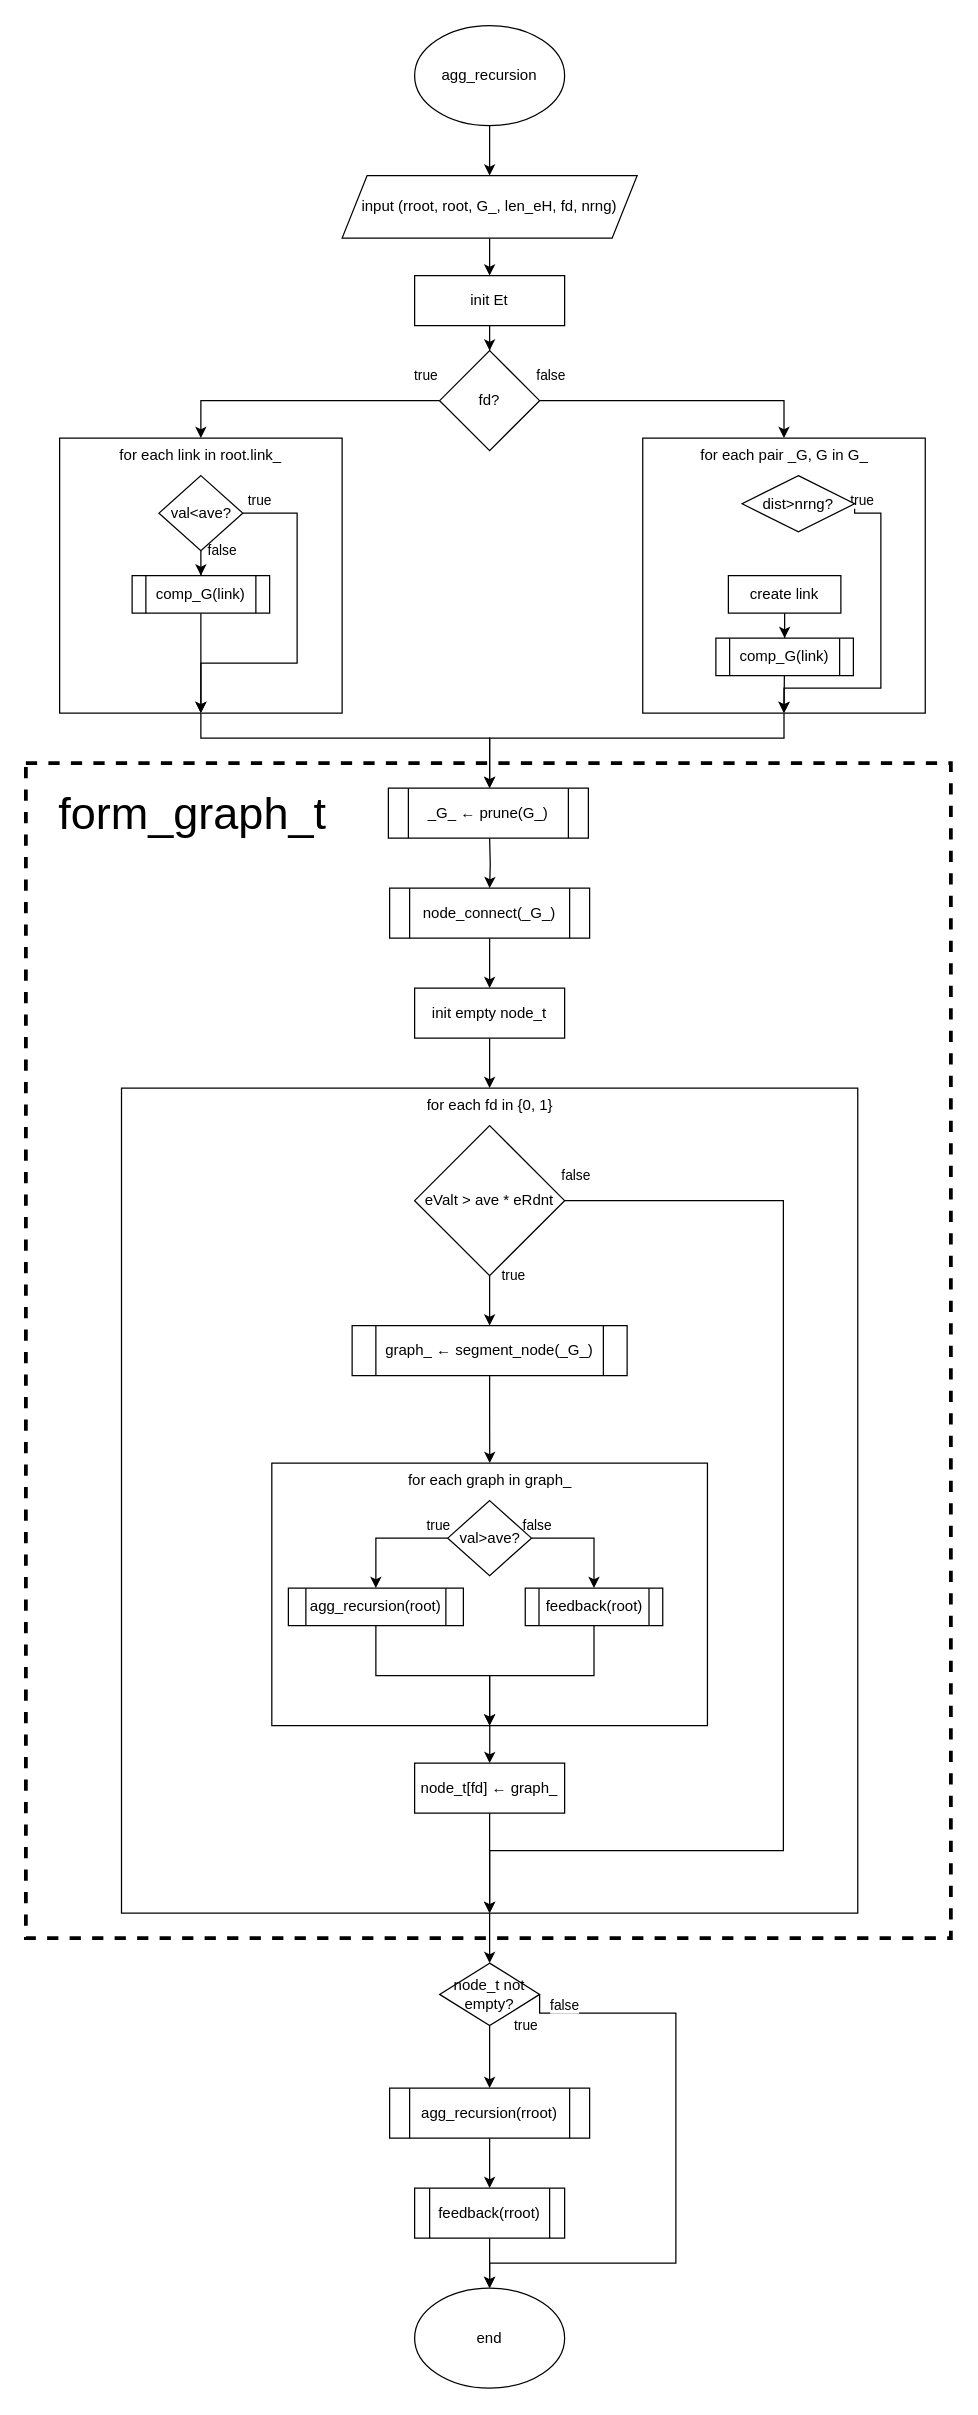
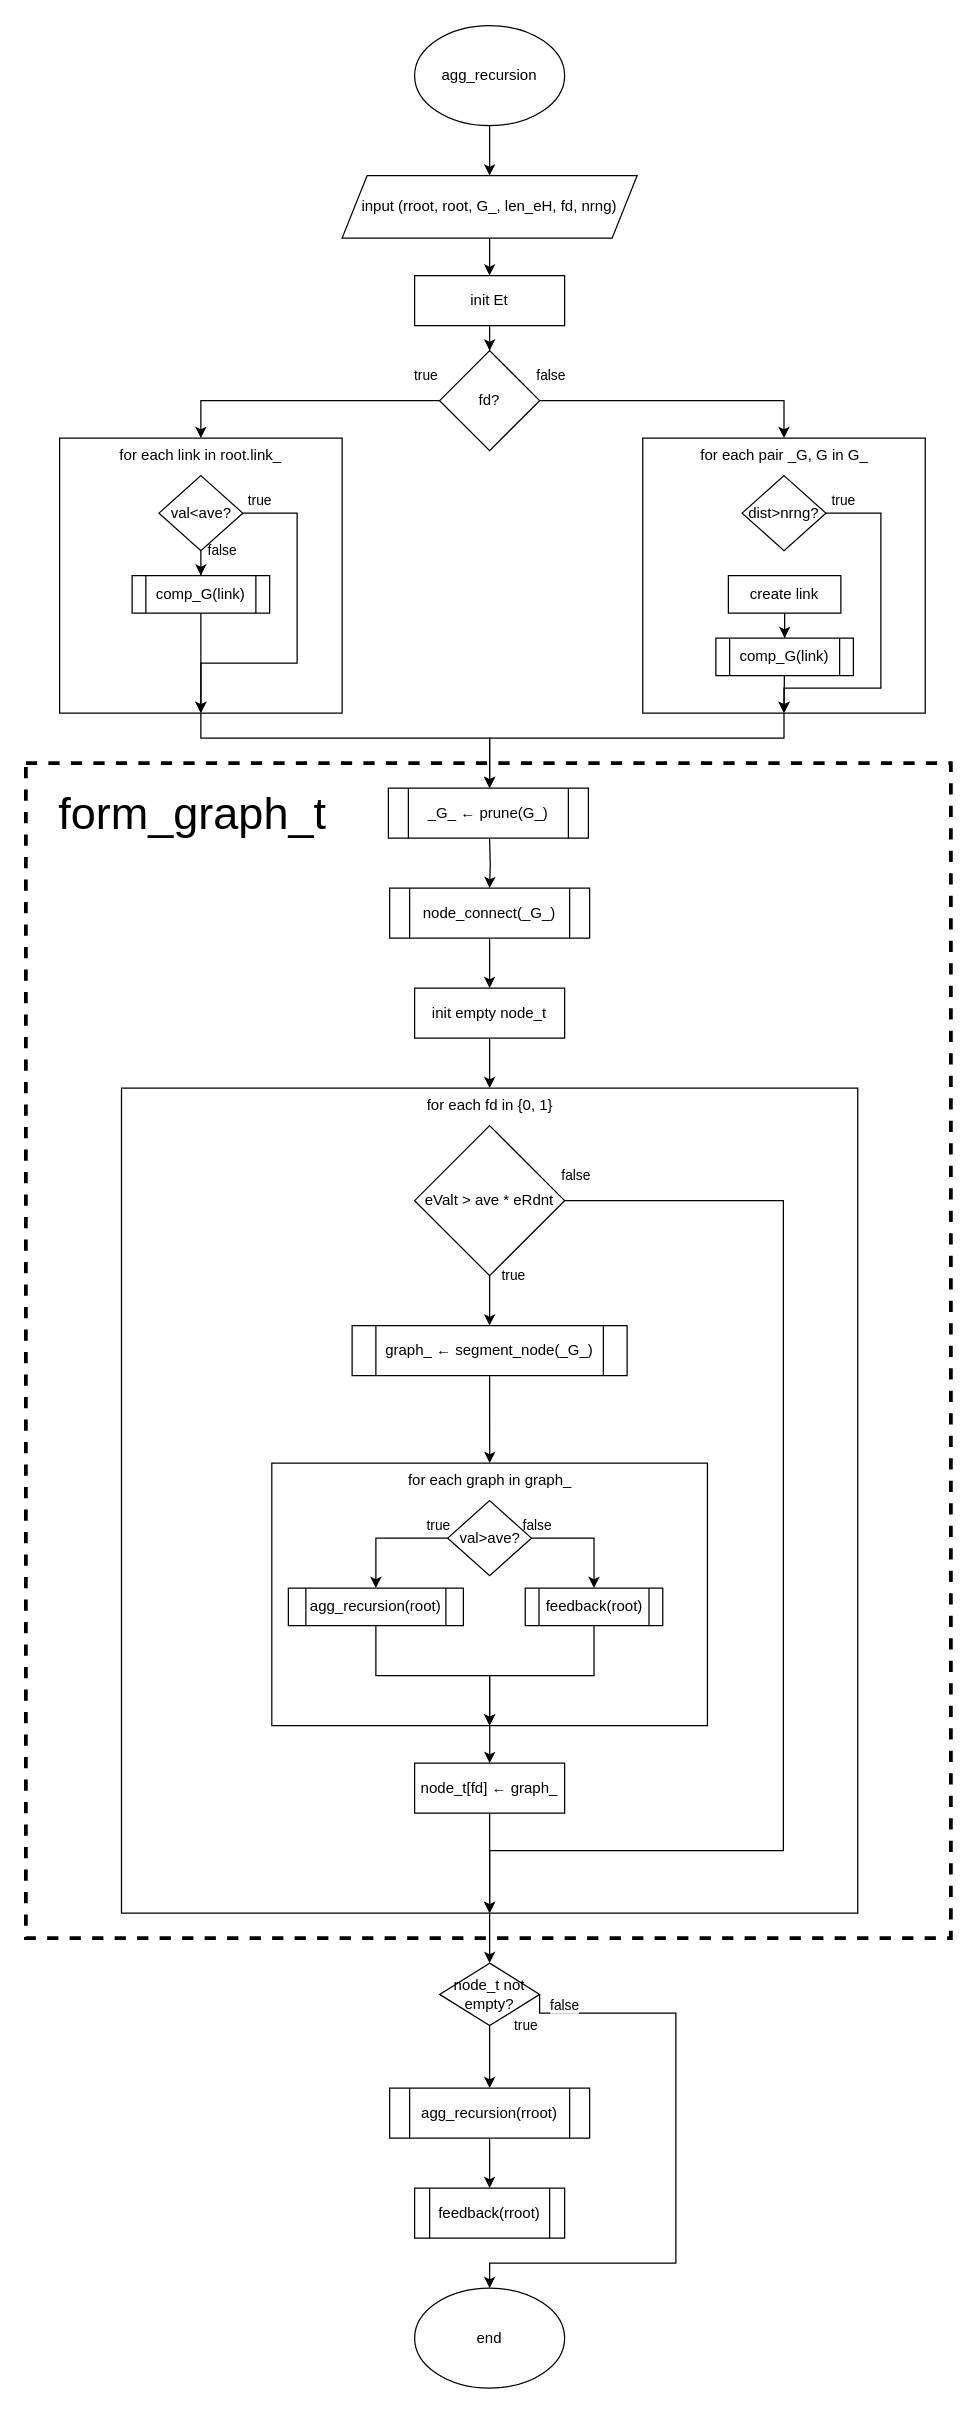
  <mxCell id="0" />
  <mxCell id="1" parent="0" />
  <mxCell id="2" value="" style="edgeStyle=orthogonalEdgeStyle;rounded=0;orthogonalLoop=1;jettySize=auto;html=1;" parent="1" source="3" target="6" edge="1"><mxGeometry relative="1" as="geometry" /></mxCell>
  <mxCell id="3" value="agg_recursion" style="ellipse;whiteSpace=wrap;html=1;" parent="1" vertex="1"><mxGeometry x="331" y="20" width="120" height="80" as="geometry" /></mxCell>
  <mxCell id="4" value="end" style="ellipse;whiteSpace=wrap;html=1;" parent="1" vertex="1"><mxGeometry x="331" y="1830" width="120" height="80" as="geometry" /></mxCell>
  <mxCell id="5" value="" style="edgeStyle=orthogonalEdgeStyle;rounded=0;orthogonalLoop=1;jettySize=auto;html=1;" parent="1" source="6" target="8" edge="1"><mxGeometry relative="1" as="geometry" /></mxCell>
  <mxCell id="6" value="input (rroot, root, G_, len_eH, fd, nrng)" style="shape=parallelogram;perimeter=parallelogramPerimeter;whiteSpace=wrap;html=1;fixedSize=1;" parent="1" vertex="1"><mxGeometry x="273" y="140" width="236" height="50" as="geometry" /></mxCell>
  <mxCell id="7" value="" style="edgeStyle=orthogonalEdgeStyle;rounded=0;orthogonalLoop=1;jettySize=auto;html=1;" parent="1" source="8" target="11" edge="1"><mxGeometry relative="1" as="geometry" /></mxCell>
  <mxCell id="8" value="init Et" style="whiteSpace=wrap;html=1;" parent="1" vertex="1"><mxGeometry x="331" y="220" width="120" height="40" as="geometry" /></mxCell>
  <mxCell id="9" value="false" style="edgeStyle=orthogonalEdgeStyle;rounded=0;orthogonalLoop=1;jettySize=auto;html=1;entryX=0.5;entryY=0;entryDx=0;entryDy=0;" parent="1" source="11" target="13" edge="1"><mxGeometry x="-0.92" y="20" relative="1" as="geometry"><mxPoint as="offset" /></mxGeometry></mxCell>
  <mxCell id="10" value="true" style="edgeStyle=orthogonalEdgeStyle;rounded=0;orthogonalLoop=1;jettySize=auto;html=1;exitX=0;exitY=0.5;exitDx=0;exitDy=0;entryX=0.5;entryY=0;entryDx=0;entryDy=0;" parent="1" source="11" target="15" edge="1"><mxGeometry x="-0.9" y="-20" relative="1" as="geometry"><mxPoint as="offset" /></mxGeometry></mxCell>
  <mxCell id="11" value="fd?" style="rhombus;whiteSpace=wrap;html=1;" parent="1" vertex="1"><mxGeometry x="351" y="280" width="80" height="80" as="geometry" /></mxCell>
  <mxCell id="12" style="edgeStyle=orthogonalEdgeStyle;rounded=0;orthogonalLoop=1;jettySize=auto;html=1;exitX=0.5;exitY=1;exitDx=0;exitDy=0;entryX=0.5;entryY=0;entryDx=0;entryDy=0;" parent="1" source="13" edge="1"><mxGeometry relative="1" as="geometry"><mxPoint x="391" y="630" as="targetPoint" /><Array as="points"><mxPoint x="627" y="590" /><mxPoint x="391" y="590" /></Array></mxGeometry></mxCell>
  <mxCell id="13" value="for each pair _G, G in G_" style="whiteSpace=wrap;html=1;verticalAlign=top;" parent="1" vertex="1"><mxGeometry x="513.5" y="350" width="226" height="220" as="geometry" /></mxCell>
  <mxCell id="14" style="edgeStyle=orthogonalEdgeStyle;rounded=0;orthogonalLoop=1;jettySize=auto;html=1;exitX=0.5;exitY=1;exitDx=0;exitDy=0;entryX=0.5;entryY=0;entryDx=0;entryDy=0;" parent="1" source="15" edge="1"><mxGeometry relative="1" as="geometry"><mxPoint x="391" y="630" as="targetPoint" /><Array as="points"><mxPoint x="160" y="590" /><mxPoint x="391" y="590" /></Array></mxGeometry></mxCell>
  <mxCell id="15" value="for each link in root.link_" style="whiteSpace=wrap;html=1;verticalAlign=top;" parent="1" vertex="1"><mxGeometry x="47" y="350" width="226" height="220" as="geometry" /></mxCell>
  <mxCell id="16" value="false" style="edgeStyle=orthogonalEdgeStyle;rounded=0;orthogonalLoop=1;jettySize=auto;html=1;" parent="1" source="18" target="20" edge="1"><mxGeometry x="0.333" y="17" relative="1" as="geometry"><mxPoint as="offset" /></mxGeometry></mxCell>
  <mxCell id="17" value="true" style="edgeStyle=orthogonalEdgeStyle;rounded=0;orthogonalLoop=1;jettySize=auto;html=1;exitX=1;exitY=0.5;exitDx=0;exitDy=0;entryX=0.5;entryY=1;entryDx=0;entryDy=0;" parent="1" source="18" target="15" edge="1"><mxGeometry x="-0.904" y="10" relative="1" as="geometry"><Array as="points"><mxPoint x="237" y="410" /><mxPoint x="237" y="530" /><mxPoint x="160" y="530" /></Array><mxPoint as="offset" /></mxGeometry></mxCell>
  <mxCell id="18" value="val&amp;lt;ave?" style="rhombus;whiteSpace=wrap;html=1;" parent="1" vertex="1"><mxGeometry x="126.5" y="380" width="67" height="60" as="geometry" /></mxCell>
  <mxCell id="19" style="edgeStyle=orthogonalEdgeStyle;rounded=0;orthogonalLoop=1;jettySize=auto;html=1;exitX=0.5;exitY=1;exitDx=0;exitDy=0;entryX=0.5;entryY=1;entryDx=0;entryDy=0;" parent="1" source="20" target="15" edge="1"><mxGeometry relative="1" as="geometry"><Array as="points"><mxPoint x="160" y="530" /><mxPoint x="160" y="530" /></Array></mxGeometry></mxCell>
  <mxCell id="20" value="comp_G(link)" style="shape=process;whiteSpace=wrap;html=1;backgroundOutline=1;" parent="1" vertex="1"><mxGeometry x="105" y="460" width="110" height="30" as="geometry" /></mxCell>
  <mxCell id="21" value="true" style="edgeStyle=orthogonalEdgeStyle;rounded=0;orthogonalLoop=1;jettySize=auto;html=1;exitX=1;exitY=0.5;exitDx=0;exitDy=0;entryX=0.5;entryY=1;entryDx=0;entryDy=0;" parent="1" source="22" target="13" edge="1"><mxGeometry x="-0.904" y="10" relative="1" as="geometry"><mxPoint x="626.5" y="570" as="targetPoint" /><Array as="points"><mxPoint x="704" y="410" /><mxPoint x="704" y="550" /><mxPoint x="627" y="550" /></Array><mxPoint as="offset" /></mxGeometry></mxCell>
- <mxCell id="22" value="dist&amp;gt;nrng?" style="rhombus;whiteSpace=wrap;html=1;" parent="1" vertex="1"><mxGeometry x="593" y="380" width="90" height="45" as="geometry" /></mxCell>
+ <mxCell id="22" value="dist&amp;gt;nrng?" style="rhombus;whiteSpace=wrap;html=1;" parent="1" vertex="1"><mxGeometry x="593" y="380" width="67" height="60" as="geometry" /></mxCell>
  <mxCell id="23" style="edgeStyle=orthogonalEdgeStyle;rounded=0;orthogonalLoop=1;jettySize=auto;html=1;exitX=0.5;exitY=1;exitDx=0;exitDy=0;entryX=0.5;entryY=1;entryDx=0;entryDy=0;" parent="1" source="27" target="13" edge="1"><mxGeometry relative="1" as="geometry"><mxPoint x="626.5" y="540" as="sourcePoint" /><Array as="points"><mxPoint x="627" y="520" /></Array></mxGeometry></mxCell>
  <mxCell id="24" value="" style="edgeStyle=orthogonalEdgeStyle;rounded=0;orthogonalLoop=1;jettySize=auto;html=1;entryX=0.5;entryY=0;entryDx=0;entryDy=0;" parent="1" source="25" target="27" edge="1"><mxGeometry relative="1" as="geometry"><mxPoint x="626.5" y="510" as="targetPoint" /></mxGeometry></mxCell>
  <mxCell id="25" value="create link" style="rounded=0;whiteSpace=wrap;html=1;" parent="1" vertex="1"><mxGeometry x="582" y="460" width="90" height="30" as="geometry" /></mxCell>
  <mxCell id="26" value="" style="edgeStyle=orthogonalEdgeStyle;rounded=0;orthogonalLoop=1;jettySize=auto;html=1;exitX=0.5;exitY=1;exitDx=0;exitDy=0;entryX=0.5;entryY=1;entryDx=0;entryDy=0;" parent="1" target="27" edge="1"><mxGeometry relative="1" as="geometry"><mxPoint x="626.5" y="540" as="sourcePoint" /><mxPoint x="627" y="570" as="targetPoint" /><Array as="points" /></mxGeometry></mxCell>
  <mxCell id="27" value="comp_G(link)" style="shape=process;whiteSpace=wrap;html=1;backgroundOutline=1;" parent="1" vertex="1"><mxGeometry x="572" y="510" width="110" height="30" as="geometry" /></mxCell>
  <mxCell id="28" value="false" style="edgeStyle=orthogonalEdgeStyle;rounded=0;orthogonalLoop=1;jettySize=auto;html=1;exitX=1;exitY=0.5;exitDx=0;exitDy=0;entryX=0.5;entryY=0;entryDx=0;entryDy=0;" parent="1" source="30" target="4" edge="1"><mxGeometry x="-0.962" y="20" relative="1" as="geometry"><Array as="points"><mxPoint x="540" y="1610" /><mxPoint x="540" y="1810" /><mxPoint x="391" y="1810" /></Array><mxPoint as="offset" /></mxGeometry></mxCell>
  <mxCell id="29" value="true" style="edgeStyle=orthogonalEdgeStyle;rounded=0;orthogonalLoop=1;jettySize=auto;html=1;exitX=0.5;exitY=1;exitDx=0;exitDy=0;entryX=0.5;entryY=0;entryDx=0;entryDy=0;" parent="1" source="30" target="34" edge="1"><mxGeometry x="-1" y="29" relative="1" as="geometry"><mxPoint as="offset" /></mxGeometry></mxCell>
  <mxCell id="30" value="node_t not empty?" style="rhombus;whiteSpace=wrap;html=1;" parent="1" vertex="1"><mxGeometry x="351" y="1570" width="80" height="50" as="geometry" /></mxCell>
- <mxCell id="31" style="edgeStyle=orthogonalEdgeStyle;rounded=0;orthogonalLoop=1;jettySize=auto;html=1;exitX=0.5;exitY=1;exitDx=0;exitDy=0;entryX=0.5;entryY=0;entryDx=0;entryDy=0;" parent="1" source="32" target="4" edge="1"><mxGeometry relative="1" as="geometry" /></mxCell>
  <mxCell id="32" value="feedback(rroot)" style="shape=process;whiteSpace=wrap;html=1;backgroundOutline=1;" parent="1" vertex="1"><mxGeometry x="331" y="1750" width="120" height="40" as="geometry" /></mxCell>
  <mxCell id="33" style="edgeStyle=orthogonalEdgeStyle;rounded=0;orthogonalLoop=1;jettySize=auto;html=1;exitX=0.5;exitY=1;exitDx=0;exitDy=0;entryX=0.5;entryY=0;entryDx=0;entryDy=0;" parent="1" source="34" target="32" edge="1"><mxGeometry relative="1" as="geometry" /></mxCell>
  <mxCell id="34" value="agg_recursion(rroot)" style="shape=process;whiteSpace=wrap;html=1;backgroundOutline=1;" parent="1" vertex="1"><mxGeometry x="311" y="1670" width="160" height="40" as="geometry" /></mxCell>
  <mxCell id="35" value="" style="edgeStyle=orthogonalEdgeStyle;rounded=0;orthogonalLoop=1;jettySize=auto;html=1;" parent="1" target="37" edge="1"><mxGeometry relative="1" as="geometry"><mxPoint x="391" y="670" as="sourcePoint" /></mxGeometry></mxCell>
  <mxCell id="36" value="" style="edgeStyle=orthogonalEdgeStyle;rounded=0;orthogonalLoop=1;jettySize=auto;html=1;" parent="1" source="37" target="56" edge="1"><mxGeometry relative="1" as="geometry" /></mxCell>
  <mxCell id="37" value="node_connect(_G_)" style="shape=process;whiteSpace=wrap;html=1;backgroundOutline=1;rounded=0;" parent="1" vertex="1"><mxGeometry x="311" y="710" width="160" height="40" as="geometry" /></mxCell>
  <mxCell id="38" style="edgeStyle=orthogonalEdgeStyle;rounded=0;orthogonalLoop=1;jettySize=auto;html=1;exitX=0.5;exitY=1;exitDx=0;exitDy=0;entryX=0.5;entryY=0;entryDx=0;entryDy=0;" parent="1" source="39" target="30" edge="1"><mxGeometry relative="1" as="geometry" /></mxCell>
  <mxCell id="39" value="for each fd in {0, 1}" style="whiteSpace=wrap;html=1;verticalAlign=top;" parent="1" vertex="1"><mxGeometry x="96.5" y="870" width="589" height="660" as="geometry" /></mxCell>
  <mxCell id="40" value="true" style="edgeStyle=orthogonalEdgeStyle;rounded=0;orthogonalLoop=1;jettySize=auto;html=1;" parent="1" source="42" target="45" edge="1"><mxGeometry x="-1" y="19" relative="1" as="geometry"><mxPoint as="offset" /></mxGeometry></mxCell>
  <mxCell id="41" value="false" style="edgeStyle=orthogonalEdgeStyle;rounded=0;orthogonalLoop=1;jettySize=auto;html=1;exitX=1;exitY=0.5;exitDx=0;exitDy=0;entryX=0.5;entryY=1;entryDx=0;entryDy=0;" parent="1" source="42" target="39" edge="1"><mxGeometry x="-0.982" y="20" relative="1" as="geometry"><Array as="points"><mxPoint x="626" y="960" /><mxPoint x="626" y="1480" /><mxPoint x="391" y="1480" /></Array><mxPoint as="offset" /></mxGeometry></mxCell>
  <mxCell id="42" value="eValt &gt; ave * eRdnt" style="rhombus;whiteSpace=wrap;html=1;" parent="1" vertex="1"><mxGeometry x="331" y="900" width="120" height="120" as="geometry" /></mxCell>
  <mxCell id="43" value="_G_ ← prune(G_)" style="shape=process;whiteSpace=wrap;html=1;backgroundOutline=1;rounded=0;" parent="1" vertex="1"><mxGeometry x="310" y="630" width="160" height="40" as="geometry" /></mxCell>
  <mxCell id="44" value="" style="edgeStyle=orthogonalEdgeStyle;rounded=0;orthogonalLoop=1;jettySize=auto;html=1;" parent="1" source="45" target="47" edge="1"><mxGeometry relative="1" as="geometry" /></mxCell>
  <mxCell id="45" value="graph_ ← segment_node(_G_)" style="shape=process;whiteSpace=wrap;html=1;backgroundOutline=1;rounded=0;size=0.086;" parent="1" vertex="1"><mxGeometry x="281" y="1060" width="220" height="40" as="geometry" /></mxCell>
  <mxCell id="46" value="" style="edgeStyle=orthogonalEdgeStyle;rounded=0;orthogonalLoop=1;jettySize=auto;html=1;" parent="1" source="47" target="58" edge="1"><mxGeometry relative="1" as="geometry" /></mxCell>
  <mxCell id="47" value="for each graph in graph_" style="whiteSpace=wrap;html=1;verticalAlign=top;" parent="1" vertex="1"><mxGeometry x="216.75" y="1170" width="348.5" height="210" as="geometry" /></mxCell>
  <mxCell id="48" value="false" style="edgeStyle=orthogonalEdgeStyle;rounded=0;orthogonalLoop=1;jettySize=auto;html=1;exitX=1;exitY=0.5;exitDx=0;exitDy=0;entryX=0.5;entryY=0;entryDx=0;entryDy=0;" parent="1" source="50" target="54" edge="1"><mxGeometry x="-0.904" y="10" relative="1" as="geometry"><Array as="points"><mxPoint x="475" y="1230" /></Array><mxPoint as="offset" /><mxPoint x="386" y="1390" as="targetPoint" /></mxGeometry></mxCell>
  <mxCell id="49" value="true" style="edgeStyle=orthogonalEdgeStyle;rounded=0;orthogonalLoop=1;jettySize=auto;html=1;exitX=0;exitY=0.5;exitDx=0;exitDy=0;entryX=0.5;entryY=0;entryDx=0;entryDy=0;" parent="1" source="50" target="52" edge="1"><mxGeometry x="-0.846" y="-10" relative="1" as="geometry"><mxPoint as="offset" /></mxGeometry></mxCell>
  <mxCell id="50" value="val&amp;gt;ave?" style="rhombus;whiteSpace=wrap;html=1;" parent="1" vertex="1"><mxGeometry x="357.5" y="1200" width="67" height="60" as="geometry" /></mxCell>
  <mxCell id="51" style="edgeStyle=orthogonalEdgeStyle;rounded=0;orthogonalLoop=1;jettySize=auto;html=1;exitX=0.5;exitY=1;exitDx=0;exitDy=0;entryX=0.5;entryY=1;entryDx=0;entryDy=0;" parent="1" source="52" target="47" edge="1"><mxGeometry relative="1" as="geometry"><Array as="points"><mxPoint x="300" y="1340" /><mxPoint x="391" y="1340" /></Array><mxPoint x="386" y="1390" as="targetPoint" /></mxGeometry></mxCell>
  <mxCell id="52" value="agg_recursion(root)" style="shape=process;whiteSpace=wrap;html=1;backgroundOutline=1;" parent="1" vertex="1"><mxGeometry x="230" y="1270" width="140" height="30" as="geometry" /></mxCell>
  <mxCell id="53" style="edgeStyle=orthogonalEdgeStyle;rounded=0;orthogonalLoop=1;jettySize=auto;html=1;exitX=0.5;exitY=1;exitDx=0;exitDy=0;entryX=0.5;entryY=1;entryDx=0;entryDy=0;" parent="1" source="54" target="47" edge="1"><mxGeometry relative="1" as="geometry"><Array as="points"><mxPoint x="475" y="1340" /><mxPoint x="391" y="1340" /></Array></mxGeometry></mxCell>
  <mxCell id="54" value="feedback(root)" style="shape=process;whiteSpace=wrap;html=1;backgroundOutline=1;" parent="1" vertex="1"><mxGeometry x="419.5" y="1270" width="110" height="30" as="geometry" /></mxCell>
  <mxCell id="55" style="edgeStyle=orthogonalEdgeStyle;rounded=0;orthogonalLoop=1;jettySize=auto;html=1;exitX=0.5;exitY=1;exitDx=0;exitDy=0;entryX=0.5;entryY=0;entryDx=0;entryDy=0;" parent="1" source="56" target="39" edge="1"><mxGeometry relative="1" as="geometry" /></mxCell>
  <mxCell id="56" value="init empty node_t" style="whiteSpace=wrap;html=1;rounded=0;" parent="1" vertex="1"><mxGeometry x="331" y="790" width="120" height="40" as="geometry" /></mxCell>
  <mxCell id="57" style="edgeStyle=orthogonalEdgeStyle;rounded=0;orthogonalLoop=1;jettySize=auto;html=1;exitX=0.5;exitY=1;exitDx=0;exitDy=0;entryX=0.5;entryY=1;entryDx=0;entryDy=0;" parent="1" source="58" target="39" edge="1"><mxGeometry relative="1" as="geometry"><Array as="points"><mxPoint x="391" y="1470" /><mxPoint x="391" y="1470" /></Array></mxGeometry></mxCell>
  <mxCell id="58" value="node_t[fd] ← graph_" style="whiteSpace=wrap;html=1;verticalAlign=middle;" parent="1" vertex="1"><mxGeometry x="331" y="1410" width="120" height="40" as="geometry" /></mxCell>
  <mxCell id="59" value="&lt;font style=&quot;font-size: 36px;&quot;&gt;&lt;br&gt;&lt;/font&gt;" style="rounded=0;whiteSpace=wrap;html=1;textOpacity=0;labelBorderColor=none;fillColor=none;dashed=1;verticalAlign=top;horizontal=1;align=left;strokeWidth=3;" parent="1" vertex="1"><mxGeometry x="20" y="610" width="740" height="940" as="geometry" /></mxCell>
  <mxCell id="60" value="&lt;font style=&quot;font-size: 36px;&quot;&gt;form_graph_t&lt;/font&gt;" style="text;html=1;align=center;verticalAlign=middle;resizable=0;points=[];autosize=1;strokeColor=none;fillColor=none;" parent="1" vertex="1"><mxGeometry x="33" y="620" width="240" height="60" as="geometry" /></mxCell>
